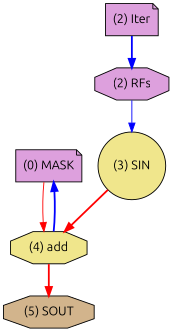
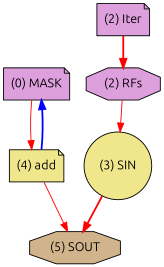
  digraph {
    fontname=Ubuntu
    node [fillcolor=plum fontname=Ubuntu shape=octagon style=filled]
    edge [color=red fontname=Ubuntu style=bold]
    n1 [label="(0) MASK" shape=note]
-   n2 [fillcolor=khaki label="(4) add"]
+   n2 [fillcolor=khaki label="(4) add" shape=note]
    n3 [fillcolor=tan label="(5) SOUT"]
    n4 [label="(2) Iter" shape=note]
    n5 [label="(2) RFs"]
    n6 [fillcolor=khaki label="(3) SIN" shape=circle]
    n1 -> n2 [style=solid]
    n2 -> n1 [color=blue]
-   n2 -> n3
-   n4 -> n5 [color=blue]
-   n5 -> n6 [color=blue style=solid]
-   n6 -> n2
+   n2 -> n3 [style=solid]
+   n4 -> n5
+   n5 -> n6 [style=solid]
+   n6 -> n3
  }
